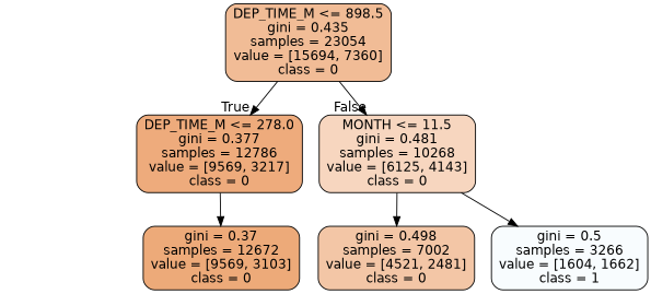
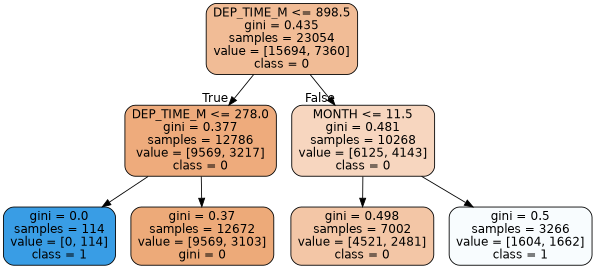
  digraph {
    node [color=black fontname=helvetica shape=box style="filled, rounded"]
    edge [fontname=helvetica]
    n1 [fillcolor="#f1bc96" label="DEP_TIME_M <= 898.5\ngini = 0.435\nsamples = 23054\nvalue = [15694, 7360]\nclass = 0"]
    n2 [fillcolor="#eeab7c" label="DEP_TIME_M <= 278.0\ngini = 0.377\nsamples = 12786\nvalue = [9569, 3217]\nclass = 0"]
    n3 [fillcolor="#f7d6bf" label="MONTH <= 11.5\ngini = 0.481\nsamples = 10268\nvalue = [6125, 4143]\nclass = 0"]
-   n5 [fillcolor="#edaa79" label="gini = 0.37\nsamples = 12672\nvalue = [9569, 3103]\nclass = 0"]
+   n4 [fillcolor="#399de5" label="gini = 0.0\nsamples = 114\nvalue = [0, 114]\nclass = 1"]
+   n5 [fillcolor="#edaa79" label="gini = 0.37\nsamples = 12672\nvalue = [9569, 3103]\ngini = 0"]
    n6 [fillcolor="#f3c6a6" label="gini = 0.498\nsamples = 7002\nvalue = [4521, 2481]\nclass = 0"]
    n7 [fillcolor="#f8fcfe" label="gini = 0.5\nsamples = 3266\nvalue = [1604, 1662]\nclass = 1"]
    n1 -> n2 [headlabel=True labelangle=45 labeldistance=2.5]
    n1 -> n3 [headlabel=False labelangle=-45 labeldistance=2.5]
+   n2 -> n4
    n2 -> n5
    n3 -> n6
    n3 -> n7
  }
